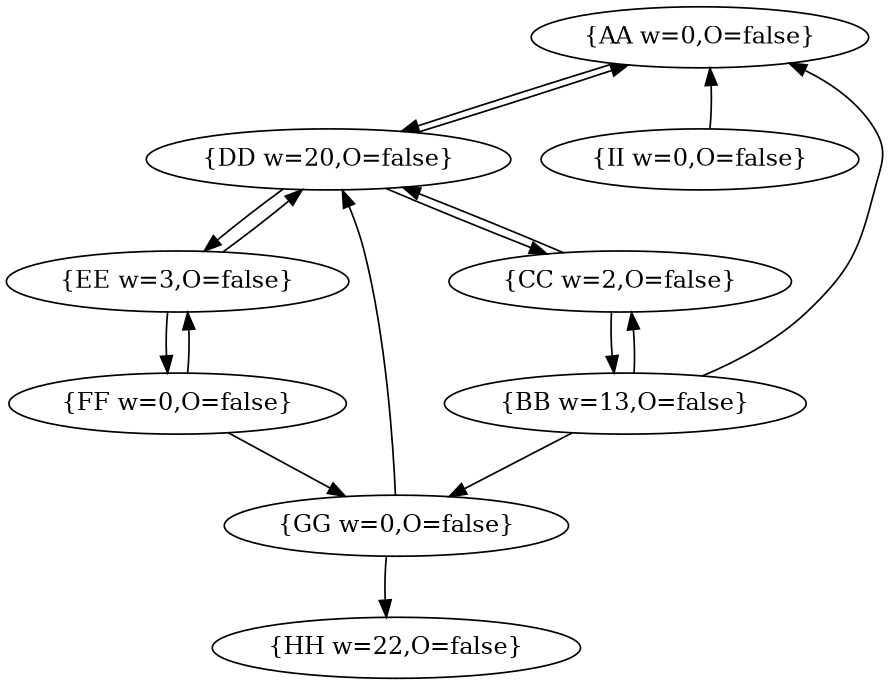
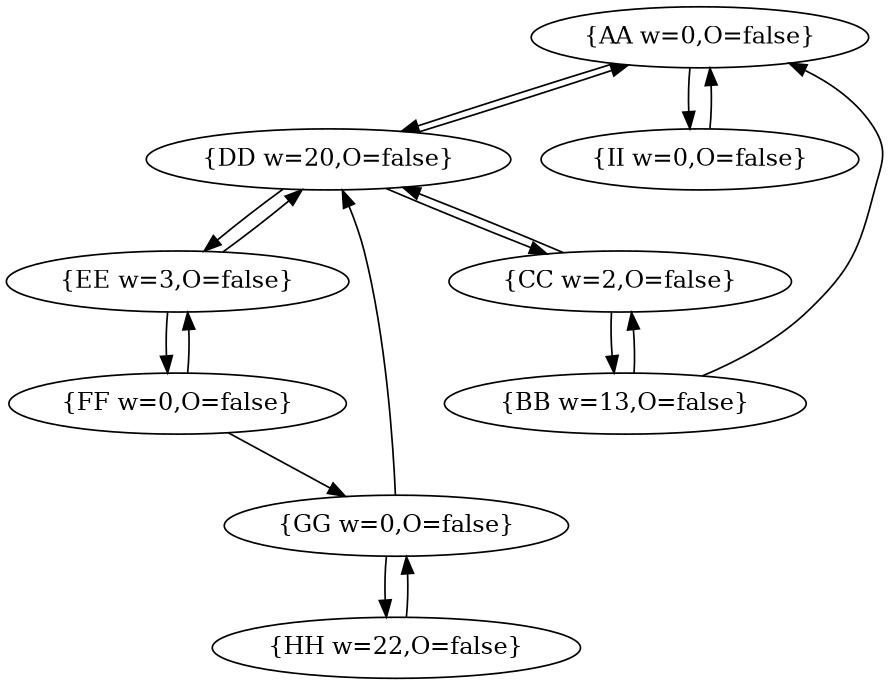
  digraph {
    n1 [label="{AA w=0,O=false}"]
    n2 [label="{DD w=20,O=false}"]
    n3 [label="{II w=0,O=false}"]
    n4 [label="{BB w=13,O=false}"]
    n5 [label="{CC w=2,O=false}"]
    n6 [label="{EE w=3,O=false}"]
    n7 [label="{FF w=0,O=false}"]
    n8 [label="{GG w=0,O=false}"]
    n9 [label="{HH w=22,O=false}"]
    n1 -> n2
+   n1 -> n3
    n2 -> n1
    n2 -> n5
    n2 -> n6
    n3 -> n1
    n4 -> n1
    n4 -> n5
    n5 -> n2
    n5 -> n4
    n6 -> n2
    n6 -> n7
    n7 -> n6
    n7 -> n8
    n8 -> n2
    n8 -> n9
-   n4 -> n8
+   n9 -> n8
  }
